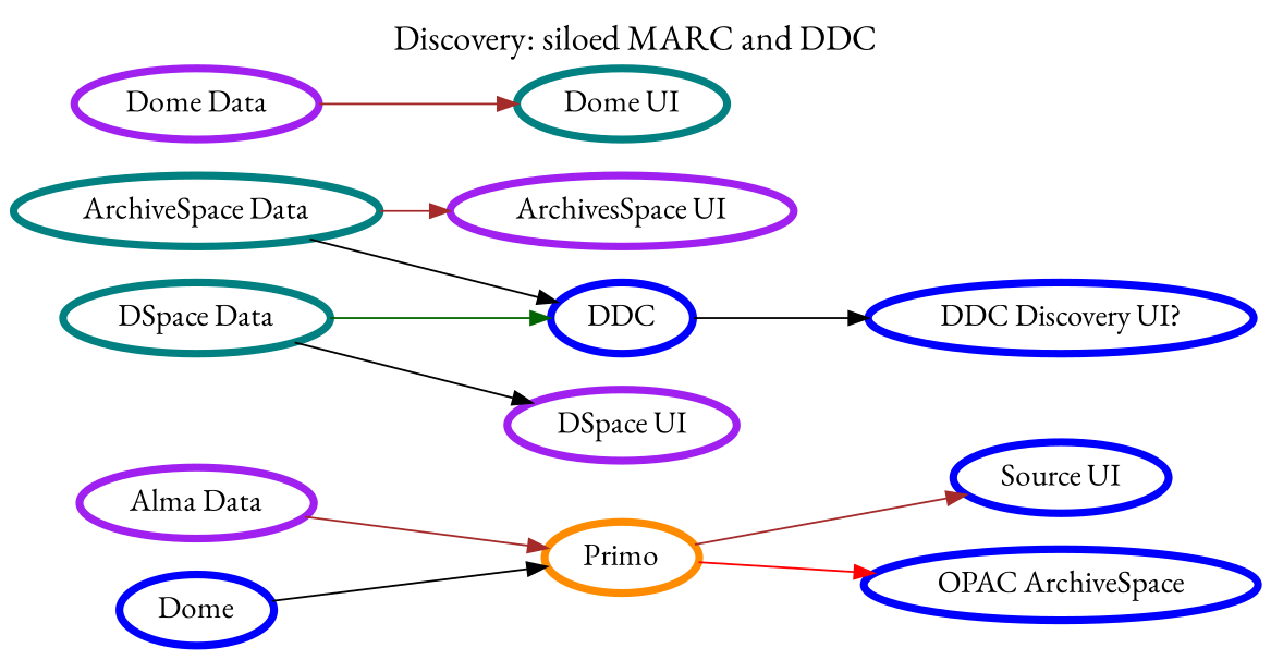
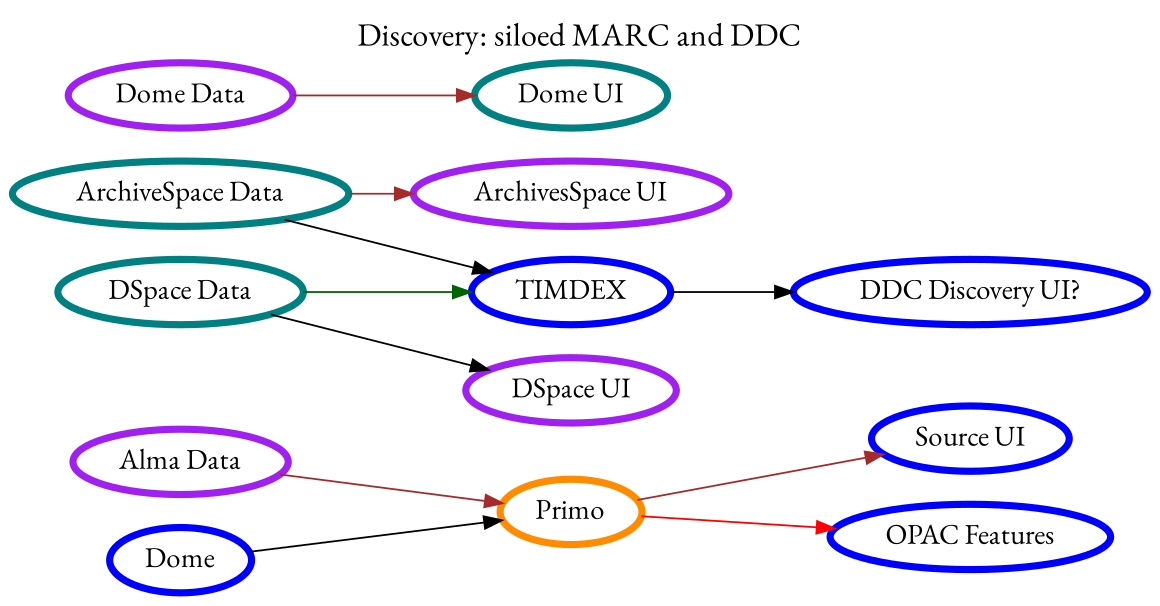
  digraph {
    fontname="EB Garamond"
    fontsize=18
    label="Discovery: siloed MARC and DDC"
    labelloc=t
    rankdir=LR
    node [color=blue fillcolor=white fontname="EB Garamond" fontsize=16 penwidth=4 style=filled]
    edge [color=brown fontname="EB Garamond"]
    "Alma Data" [color=purple]
    Primo [color=darkorange]
    "Source UI"
-   "OPAC Features" [label="OPAC ArchiveSpace"]
+   "OPAC Features"
    "ArchiveSpace Data" [color=teal]
    "ArchivesSpace UI" [color=purple]
-   TIMDEX [label=DDC]
+   TIMDEX
    "DDC Discovery UI?"
    "DSpace Data" [color=teal]
    "DSpace UI" [color=purple]
    "Dome Data" [color=purple]
    "Dome UI" [color=teal]
    n13 [label=Dome]
    "Alma Data" -> Primo
    Primo -> "Source UI"
    Primo -> "OPAC Features" [color=red]
    "ArchiveSpace Data" -> "ArchivesSpace UI"
    "ArchiveSpace Data" -> TIMDEX [color=black]
    TIMDEX -> "DDC Discovery UI?" [color=black]
    "DSpace Data" -> TIMDEX [color=darkgreen]
    "DSpace Data" -> "DSpace UI" [color=black]
    "Dome Data" -> "Dome UI"
    n13 -> Primo [color=black]
  }
